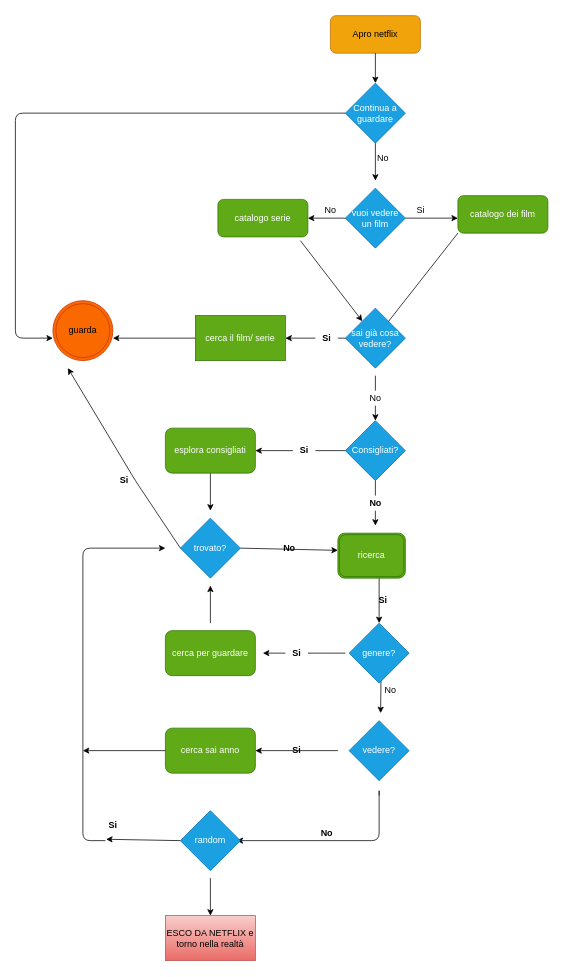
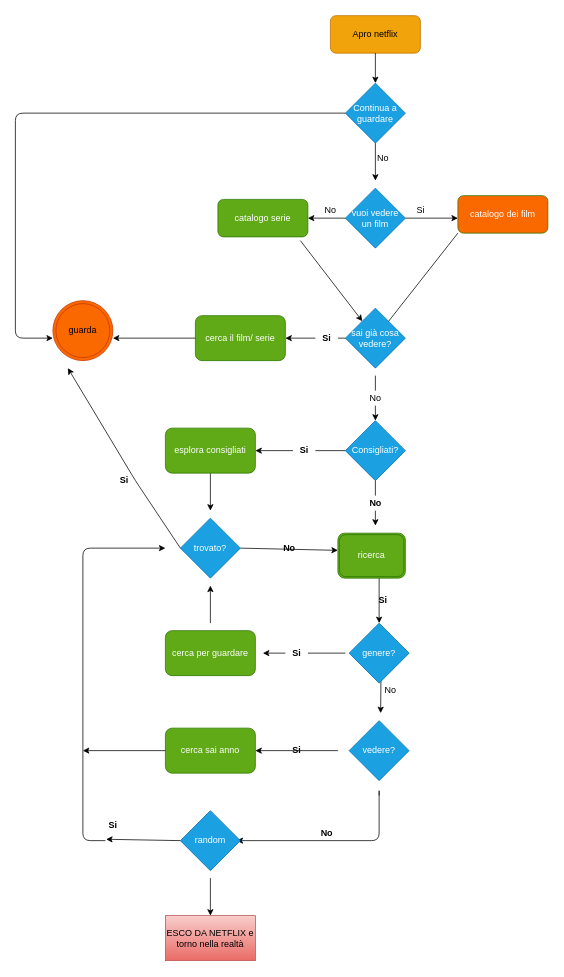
  <mxCell id="0" />
  <mxCell id="1" parent="0" />
  <mxCell id="2" value="Apro netflix&lt;br&gt;" style="rounded=1;whiteSpace=wrap;html=1;fillColor=#f0a30a;fontColor=#000000;strokeColor=#BD7000;" vertex="1" parent="1"><mxGeometry x="440" width="120" height="50" as="geometry" y="20" /></mxCell>
  <mxCell id="3" value="" style="endArrow=classic;html=1;exitX=0.5;exitY=1;exitDx=0;exitDy=0;" edge="1" parent="1" source="2"><mxGeometry width="50" height="50" relative="1" as="geometry"><mxPoint x="490" y="210" as="sourcePoint" /><mxPoint x="500" y="110" as="targetPoint" /></mxGeometry></mxCell>
  <mxCell id="4" value="vuoi vedere un film" style="rhombus;whiteSpace=wrap;html=1;fillColor=#1ba1e2;fontColor=#ffffff;strokeColor=#006EAF;" vertex="1" parent="1"><mxGeometry x="460" y="250" width="80" height="80" as="geometry" /></mxCell>
  <mxCell id="5" value="" style="endArrow=classic;html=1;exitX=1;exitY=0.5;exitDx=0;exitDy=0;" edge="1" parent="1" source="4"><mxGeometry width="50" height="50" relative="1" as="geometry"><mxPoint x="490" y="350" as="sourcePoint" /><mxPoint x="610" y="290" as="targetPoint" /></mxGeometry></mxCell>
  <mxCell id="6" value="Si" style="text;html=1;align=center;verticalAlign=middle;resizable=0;points=[];autosize=1;strokeColor=none;fillColor=none;" vertex="1" parent="1"><mxGeometry x="545" y="270" width="30" height="20" as="geometry" /></mxCell>
- <mxCell id="7" value="catalogo dei film" style="rounded=1;whiteSpace=wrap;html=1;fillColor=#60a917;fontColor=#ffffff;strokeColor=#2D7600;" vertex="1" parent="1"><mxGeometry x="610" y="260" width="120" height="50" as="geometry" /></mxCell>
+ <mxCell id="7" value="catalogo dei film" style="rounded=1;whiteSpace=wrap;html=1;fillColor=#fa6800;fontColor=#ffffff;strokeColor=#2D7600;" vertex="1" parent="1"><mxGeometry x="610" y="260" width="120" height="50" as="geometry" /></mxCell>
  <mxCell id="8" value="" style="endArrow=classic;html=1;exitX=0;exitY=0.5;exitDx=0;exitDy=0;" edge="1" parent="1" source="4"><mxGeometry width="50" height="50" relative="1" as="geometry"><mxPoint x="490" y="350" as="sourcePoint" /><mxPoint x="410" y="290" as="targetPoint" /></mxGeometry></mxCell>
  <mxCell id="9" value="catalogo serie" style="rounded=1;whiteSpace=wrap;html=1;fillColor=#60a917;fontColor=#ffffff;strokeColor=#2D7600;" vertex="1" parent="1"><mxGeometry x="290" y="265" width="120" height="50" as="geometry" /></mxCell>
  <mxCell id="10" value="No" style="text;html=1;align=center;verticalAlign=middle;resizable=0;points=[];autosize=1;strokeColor=none;fillColor=none;" vertex="1" parent="1"><mxGeometry x="425" y="270" width="30" height="20" as="geometry" /></mxCell>
  <mxCell id="11" value="Continua a guardare" style="rhombus;whiteSpace=wrap;html=1;fillColor=#1ba1e2;fontColor=#ffffff;strokeColor=#006EAF;" vertex="1" parent="1"><mxGeometry x="460" y="110" width="80" height="80" as="geometry" /></mxCell>
- <mxCell id="12" value="cerca il film/ serie" style="whiteSpace=wrap;html=1;fillColor=#60a917;fontColor=#ffffff;strokeColor=#2D7600;rounded=0;" vertex="1" parent="1"><mxGeometry x="260" y="420" width="120" height="60" as="geometry" /></mxCell>
+ <mxCell id="12" value="cerca il film/ serie" style="whiteSpace=wrap;html=1;rounded=1;fillColor=#60a917;fontColor=#ffffff;strokeColor=#2D7600;" vertex="1" parent="1"><mxGeometry x="260" y="420" width="120" height="60" as="geometry" /></mxCell>
  <mxCell id="13" value="" style="endArrow=classic;html=1;exitX=0.5;exitY=1;exitDx=0;exitDy=0;" edge="1" parent="1" source="11"><mxGeometry width="50" height="50" relative="1" as="geometry"><mxPoint x="480" y="380" as="sourcePoint" /><mxPoint x="500" y="240" as="targetPoint" /></mxGeometry></mxCell>
  <mxCell id="14" value="No" style="text;html=1;align=center;verticalAlign=middle;resizable=0;points=[];autosize=1;strokeColor=none;fillColor=none;" vertex="1" parent="1"><mxGeometry x="495" y="200" width="30" height="20" as="geometry" /></mxCell>
  <mxCell id="15" value="sai già cosa vedere?" style="rhombus;whiteSpace=wrap;html=1;fillColor=#1ba1e2;fontColor=#ffffff;strokeColor=#006EAF;" vertex="1" parent="1"><mxGeometry x="460" y="410" width="80" height="80" as="geometry" /></mxCell>
  <mxCell id="16" value="" style="endArrow=classic;html=1;" edge="1" parent="1" target="15"><mxGeometry width="50" height="50" relative="1" as="geometry"><mxPoint x="400" y="320" as="sourcePoint" /><mxPoint x="530" y="420" as="targetPoint" /></mxGeometry></mxCell>
  <mxCell id="17" value="" style="endArrow=none;html=1;exitX=0;exitY=1;exitDx=0;exitDy=0;" edge="1" parent="1" source="7" target="15"><mxGeometry width="50" height="50" relative="1" as="geometry"><mxPoint x="480" y="470" as="sourcePoint" /><mxPoint x="670" y="460" as="targetPoint" /></mxGeometry></mxCell>
  <mxCell id="18" value="" style="endArrow=classic;html=1;exitX=0;exitY=0.5;exitDx=0;exitDy=0;entryX=1;entryY=0.5;entryDx=0;entryDy=0;startArrow=none;" edge="1" parent="1" source="54" target="12"><mxGeometry width="50" height="50" relative="1" as="geometry"><mxPoint x="480" y="470" as="sourcePoint" /><mxPoint x="410" y="450" as="targetPoint" /></mxGeometry></mxCell>
  <mxCell id="19" value="" style="endArrow=classic;html=1;startArrow=none;" edge="1" parent="1" source="52"><mxGeometry width="50" height="50" relative="1" as="geometry"><mxPoint x="500" y="500" as="sourcePoint" /><mxPoint x="500" y="560" as="targetPoint" /></mxGeometry></mxCell>
  <mxCell id="20" value="Consigliati?" style="rhombus;whiteSpace=wrap;html=1;fillColor=#1ba1e2;fontColor=#ffffff;strokeColor=#006EAF;" vertex="1" parent="1"><mxGeometry x="460" y="560" width="80" height="80" as="geometry" /></mxCell>
  <mxCell id="21" value="" style="edgeStyle=none;html=1;" edge="1" parent="1" source="22"><mxGeometry relative="1" as="geometry"><mxPoint x="280" y="680" as="targetPoint" /></mxGeometry></mxCell>
  <mxCell id="22" value="&lt;span&gt;esplora consigliati&lt;/span&gt;" style="rounded=1;whiteSpace=wrap;html=1;fillColor=#60a917;fontColor=#ffffff;strokeColor=#2D7600;" vertex="1" parent="1"><mxGeometry x="220" y="570" width="120" height="60" as="geometry" /></mxCell>
  <mxCell id="23" value="" style="endArrow=classic;html=1;startArrow=none;entryX=1;entryY=0.5;entryDx=0;entryDy=0;" edge="1" parent="1" source="56" target="22"><mxGeometry width="50" height="50" relative="1" as="geometry"><mxPoint x="450" y="600" as="sourcePoint" /><mxPoint x="350" y="600" as="targetPoint" /></mxGeometry></mxCell>
  <mxCell id="24" value="" style="endArrow=classic;html=1;exitX=0;exitY=0.5;exitDx=0;exitDy=0;" edge="1" parent="1" source="12"><mxGeometry width="50" height="50" relative="1" as="geometry"><mxPoint x="250" y="460" as="sourcePoint" /><mxPoint x="150" y="450" as="targetPoint" /></mxGeometry></mxCell>
  <mxCell id="25" value="" style="edgeStyle=none;html=1;exitX=1;exitY=0.5;exitDx=0;exitDy=0;" edge="1" parent="1" source="26"><mxGeometry relative="1" as="geometry"><mxPoint x="330" y="720" as="sourcePoint" /><mxPoint x="450" y="733" as="targetPoint" /></mxGeometry></mxCell>
  <mxCell id="26" value="trovato?" style="rhombus;whiteSpace=wrap;html=1;fillColor=#1ba1e2;fontColor=#ffffff;strokeColor=#006EAF;" vertex="1" parent="1"><mxGeometry x="240" y="690" width="80" height="80" as="geometry" /></mxCell>
  <mxCell id="27" value="" style="edgeStyle=none;html=1;entryX=0.5;entryY=0;entryDx=0;entryDy=0;" edge="1" parent="1" target="35"><mxGeometry relative="1" as="geometry"><mxPoint x="505" y="770" as="sourcePoint" /><mxPoint x="505" y="840" as="targetPoint" /></mxGeometry></mxCell>
  <mxCell id="28" value="" style="endArrow=classic;html=1;exitX=0.5;exitY=1;exitDx=0;exitDy=0;startArrow=none;" edge="1" parent="1" source="50"><mxGeometry width="50" height="50" relative="1" as="geometry"><mxPoint x="590" y="780" as="sourcePoint" /><mxPoint x="500" y="700" as="targetPoint" /></mxGeometry></mxCell>
  <mxCell id="29" value="cerca sai anno" style="rounded=1;whiteSpace=wrap;html=1;fillColor=#60a917;fontColor=#ffffff;strokeColor=#2D7600;" vertex="1" parent="1"><mxGeometry x="220" y="970" width="120" height="60" as="geometry" /></mxCell>
  <mxCell id="30" value="&lt;b&gt;No&lt;/b&gt;" style="text;html=1;align=center;verticalAlign=middle;resizable=0;points=[];autosize=1;strokeColor=none;fillColor=none;" vertex="1" parent="1"><mxGeometry x="370" y="720" width="30" height="20" as="geometry" /></mxCell>
  <mxCell id="31" value="&lt;b&gt;Si&lt;/b&gt;" style="text;html=1;align=center;verticalAlign=middle;resizable=0;points=[];autosize=1;strokeColor=none;fillColor=none;" vertex="1" parent="1"><mxGeometry x="150" y="630" width="30" height="20" as="geometry" /></mxCell>
  <mxCell id="32" value="" style="edgeStyle=none;html=1;" edge="1" parent="1"><mxGeometry relative="1" as="geometry"><mxPoint x="507.5" y="900" as="sourcePoint" /><mxPoint x="507" y="950" as="targetPoint" /></mxGeometry></mxCell>
  <mxCell id="33" value="" style="endArrow=classic;html=1;" edge="1" parent="1"><mxGeometry width="50" height="50" relative="1" as="geometry"><mxPoint x="280" y="830" as="sourcePoint" /><mxPoint x="280" y="780" as="targetPoint" /></mxGeometry></mxCell>
  <mxCell id="34" value="cerca per guardare" style="rounded=1;whiteSpace=wrap;html=1;fillColor=#60a917;fontColor=#ffffff;strokeColor=#2D7600;" vertex="1" parent="1"><mxGeometry x="220" y="840" width="120" height="60" as="geometry" /></mxCell>
  <mxCell id="35" value="genere?" style="rhombus;whiteSpace=wrap;html=1;fillColor=#1ba1e2;fontColor=#ffffff;strokeColor=#006EAF;" vertex="1" parent="1"><mxGeometry x="465" y="830" width="80" height="80" as="geometry" /></mxCell>
  <mxCell id="36" value="vedere?" style="rhombus;whiteSpace=wrap;html=1;fillColor=#1ba1e2;fontColor=#ffffff;strokeColor=#006EAF;" vertex="1" parent="1"><mxGeometry x="465" y="960" width="80" height="80" as="geometry" /></mxCell>
  <mxCell id="37" value="" style="endArrow=classic;html=1;entryX=1;entryY=0.5;entryDx=0;entryDy=0;" edge="1" parent="1" target="29"><mxGeometry width="50" height="50" relative="1" as="geometry"><mxPoint x="450" y="1000" as="sourcePoint" /><mxPoint x="290" y="840" as="targetPoint" /></mxGeometry></mxCell>
  <mxCell id="38" value="" style="endArrow=classic;html=1;startArrow=none;" edge="1" parent="1" source="61"><mxGeometry width="50" height="50" relative="1" as="geometry"><mxPoint x="460" y="870" as="sourcePoint" /><mxPoint x="350" y="870" as="targetPoint" /></mxGeometry></mxCell>
  <mxCell id="39" value="" style="edgeStyle=segmentEdgeStyle;endArrow=classic;html=1;startArrow=none;" edge="1" parent="1"><mxGeometry width="50" height="50" relative="1" as="geometry"><mxPoint x="505" y="1060" as="sourcePoint" /><mxPoint x="315" y="1120" as="targetPoint" /><Array as="points"><mxPoint x="505" y="1050" /><mxPoint x="505" y="1120" /></Array></mxGeometry></mxCell>
  <mxCell id="40" value="random" style="rhombus;whiteSpace=wrap;html=1;fillColor=#1ba1e2;fontColor=#ffffff;strokeColor=#006EAF;" vertex="1" parent="1"><mxGeometry x="240" y="1080" width="80" height="80" as="geometry" /></mxCell>
  <mxCell id="41" value="" style="endArrow=classic;html=1;exitX=0;exitY=0.5;exitDx=0;exitDy=0;entryX=0.199;entryY=1.41;entryDx=0;entryDy=0;entryPerimeter=0;" edge="1" parent="1" source="40" target="42"><mxGeometry width="50" height="50" relative="1" as="geometry"><mxPoint x="270" y="1150" as="sourcePoint" /><mxPoint x="110" y="1120" as="targetPoint" /></mxGeometry></mxCell>
  <mxCell id="42" value="&lt;b&gt;Si&lt;/b&gt;" style="text;html=1;align=center;verticalAlign=middle;resizable=0;points=[];autosize=1;strokeColor=none;fillColor=none;" vertex="1" parent="1"><mxGeometry x="135" y="1090" width="30" height="20" as="geometry" /></mxCell>
  <mxCell id="43" value="" style="endArrow=classic;html=1;exitX=0;exitY=0.5;exitDx=0;exitDy=0;" edge="1" parent="1" source="29"><mxGeometry width="50" height="50" relative="1" as="geometry"><mxPoint x="270" y="1150" as="sourcePoint" /><mxPoint x="110" y="1000" as="targetPoint" /></mxGeometry></mxCell>
  <mxCell id="44" value="" style="endArrow=classic;html=1;exitX=0;exitY=0.5;exitDx=0;exitDy=0;" edge="1" parent="1" source="26"><mxGeometry width="50" height="50" relative="1" as="geometry"><mxPoint x="270" y="640" as="sourcePoint" /><mxPoint x="90" y="490" as="targetPoint" /><Array as="points"><mxPoint x="180" y="640" /></Array></mxGeometry></mxCell>
  <mxCell id="45" value="" style="edgeStyle=segmentEdgeStyle;endArrow=classic;html=1;" edge="1" parent="1"><mxGeometry width="50" height="50" relative="1" as="geometry"><mxPoint x="140" y="1120" as="sourcePoint" /><mxPoint x="220" y="730" as="targetPoint" /><Array as="points"><mxPoint x="110" y="1120" /><mxPoint x="110" y="730" /></Array></mxGeometry></mxCell>
  <mxCell id="46" value="guarda" style="ellipse;shape=doubleEllipse;whiteSpace=wrap;html=1;aspect=fixed;fillColor=#fa6800;fontColor=#000000;strokeColor=#C73500;" vertex="1" parent="1"><mxGeometry x="70" y="400" width="80" height="80" as="geometry" /></mxCell>
  <mxCell id="47" value="&lt;b&gt;Si&lt;/b&gt;" style="text;html=1;align=center;verticalAlign=middle;resizable=0;points=[];autosize=1;strokeColor=none;fillColor=none;" vertex="1" parent="1"><mxGeometry x="380" y="990" width="30" height="20" as="geometry" /></mxCell>
  <mxCell id="48" value="&lt;b&gt;Si&lt;/b&gt;" style="text;html=1;align=center;verticalAlign=middle;resizable=0;points=[];autosize=1;strokeColor=none;fillColor=none;" vertex="1" parent="1"><mxGeometry x="495" y="790" width="30" height="20" as="geometry" /></mxCell>
  <mxCell id="49" value="" style="edgeStyle=segmentEdgeStyle;endArrow=classic;html=1;exitX=0;exitY=0.5;exitDx=0;exitDy=0;" edge="1" parent="1" source="11"><mxGeometry width="50" height="50" relative="1" as="geometry"><mxPoint x="370" y="30" as="sourcePoint" /><mxPoint x="70" y="450" as="targetPoint" /><Array as="points"><mxPoint x="20" y="150" /><mxPoint x="20" y="450" /><mxPoint x="70" y="450" /></Array></mxGeometry></mxCell>
  <mxCell id="50" value="&lt;b&gt;No&lt;/b&gt;" style="text;html=1;align=center;verticalAlign=middle;resizable=0;points=[];autosize=1;strokeColor=none;fillColor=none;" vertex="1" parent="1"><mxGeometry x="485" y="660" width="30" height="20" as="geometry" /></mxCell>
  <mxCell id="51" value="" style="endArrow=none;html=1;exitX=0.5;exitY=1;exitDx=0;exitDy=0;" edge="1" parent="1" source="20" target="50"><mxGeometry width="50" height="50" relative="1" as="geometry"><mxPoint x="500" y="640" as="sourcePoint" /><mxPoint x="500" y="700" as="targetPoint" /></mxGeometry></mxCell>
  <mxCell id="52" value="No" style="text;html=1;align=center;verticalAlign=middle;resizable=0;points=[];autosize=1;strokeColor=none;fillColor=none;" vertex="1" parent="1"><mxGeometry x="485" y="520" width="30" height="20" as="geometry" /></mxCell>
  <mxCell id="53" value="" style="endArrow=none;html=1;" edge="1" parent="1" target="52"><mxGeometry width="50" height="50" relative="1" as="geometry"><mxPoint x="500" y="500" as="sourcePoint" /><mxPoint x="500" y="560" as="targetPoint" /></mxGeometry></mxCell>
  <mxCell id="54" value="&lt;b&gt;Si&lt;/b&gt;" style="text;html=1;align=center;verticalAlign=middle;resizable=0;points=[];autosize=1;strokeColor=none;fillColor=none;" vertex="1" parent="1"><mxGeometry x="420" y="440" width="30" height="20" as="geometry" /></mxCell>
  <mxCell id="55" value="" style="endArrow=none;html=1;exitX=0;exitY=0.5;exitDx=0;exitDy=0;entryX=1;entryY=0.5;entryDx=0;entryDy=0;" edge="1" parent="1" source="15" target="54"><mxGeometry width="50" height="50" relative="1" as="geometry"><mxPoint x="460" y="450" as="sourcePoint" /><mxPoint x="380" y="450" as="targetPoint" /></mxGeometry></mxCell>
  <mxCell id="56" value="&lt;b&gt;Si&lt;/b&gt;" style="text;html=1;align=center;verticalAlign=middle;resizable=0;points=[];autosize=1;strokeColor=none;fillColor=none;" vertex="1" parent="1"><mxGeometry x="390" y="590" width="30" height="20" as="geometry" /></mxCell>
  <mxCell id="57" value="" style="endArrow=none;html=1;exitX=0;exitY=0.5;exitDx=0;exitDy=0;" edge="1" parent="1" source="20" target="56"><mxGeometry width="50" height="50" relative="1" as="geometry"><mxPoint x="450" y="600" as="sourcePoint" /><mxPoint x="350" y="600" as="targetPoint" /></mxGeometry></mxCell>
  <mxCell id="58" value="ricerca" style="shape=ext;double=1;rounded=1;whiteSpace=wrap;html=1;fillColor=#60a917;fontColor=#ffffff;strokeColor=#2D7600;" vertex="1" parent="1"><mxGeometry x="450" y="710" width="90" height="60" as="geometry" /></mxCell>
  <mxCell id="59" value="No" style="text;html=1;align=center;verticalAlign=middle;resizable=0;points=[];autosize=1;strokeColor=none;fillColor=none;" vertex="1" parent="1"><mxGeometry x="505" y="910" width="30" height="20" as="geometry" /></mxCell>
  <mxCell id="60" value="&lt;b&gt;No&lt;/b&gt;" style="text;html=1;align=center;verticalAlign=middle;resizable=0;points=[];autosize=1;strokeColor=none;fillColor=none;" vertex="1" parent="1"><mxGeometry x="420" y="1100" width="30" height="20" as="geometry" /></mxCell>
  <mxCell id="61" value="&lt;b&gt;Si&lt;/b&gt;" style="text;html=1;align=center;verticalAlign=middle;resizable=0;points=[];autosize=1;strokeColor=none;fillColor=none;" vertex="1" parent="1"><mxGeometry x="380" y="860" width="30" height="20" as="geometry" /></mxCell>
  <mxCell id="62" value="" style="endArrow=none;html=1;" edge="1" parent="1" target="61"><mxGeometry width="50" height="50" relative="1" as="geometry"><mxPoint x="460" y="870" as="sourcePoint" /><mxPoint x="350" y="870" as="targetPoint" /></mxGeometry></mxCell>
  <mxCell id="63" value="" style="endArrow=classic;html=1;" edge="1" parent="1"><mxGeometry width="50" height="50" relative="1" as="geometry"><mxPoint x="280" y="1170" as="sourcePoint" /><mxPoint x="280" y="1220" as="targetPoint" /></mxGeometry></mxCell>
  <mxCell id="64" value="ESCO DA NETFLIX e&lt;br&gt;torno nella realtà" style="rounded=0;whiteSpace=wrap;html=1;fillColor=#f8cecc;gradientColor=#ea6b66;strokeColor=#b85450;" vertex="1" parent="1"><mxGeometry x="220" y="1220" width="120" height="60" as="geometry" /></mxCell>
